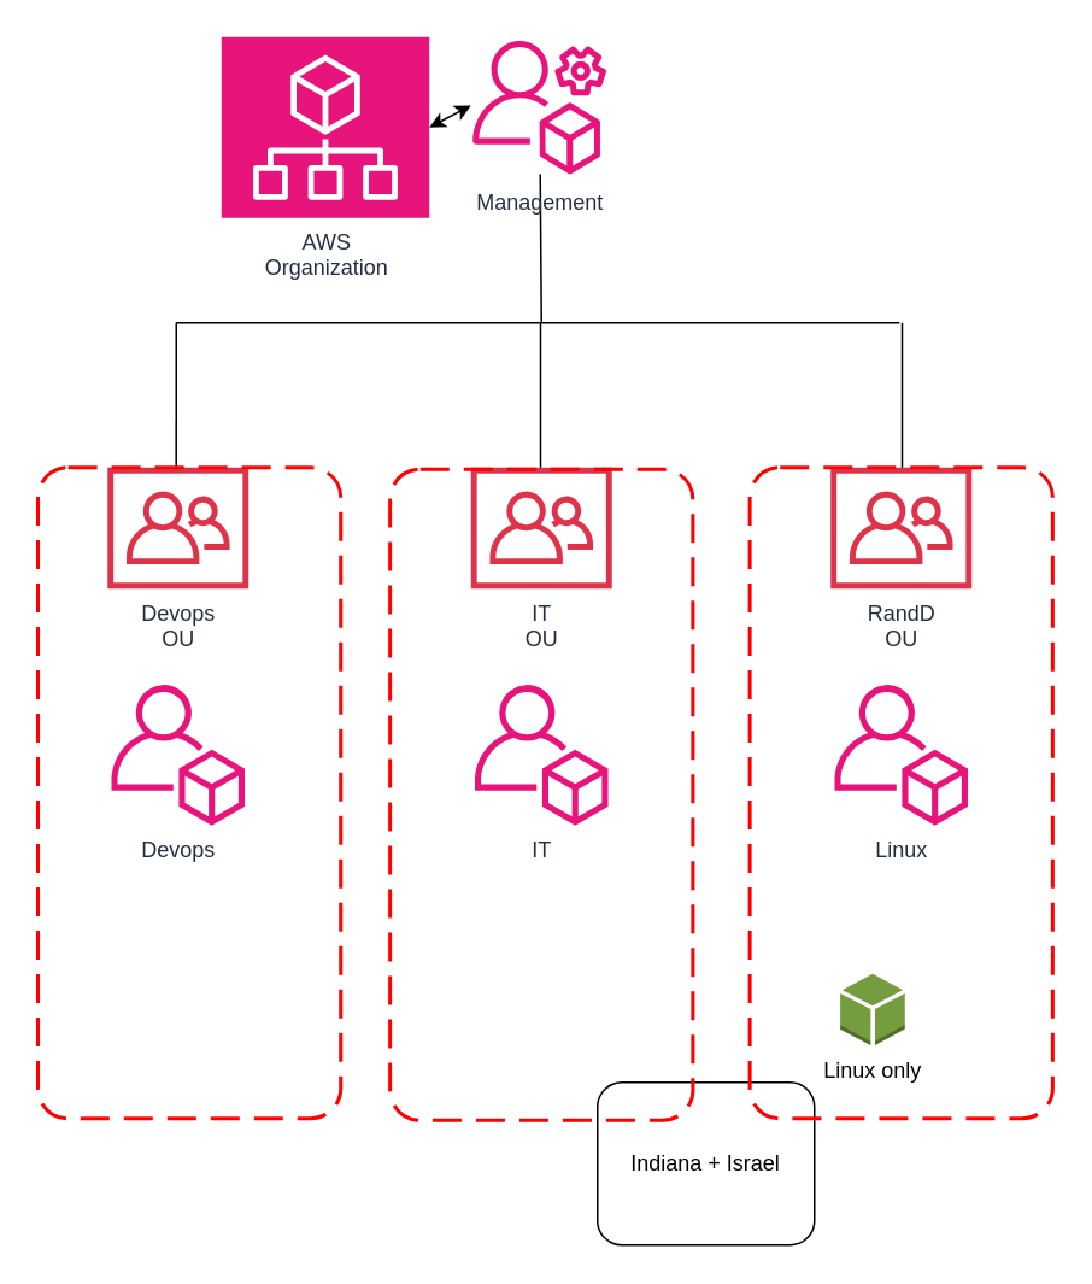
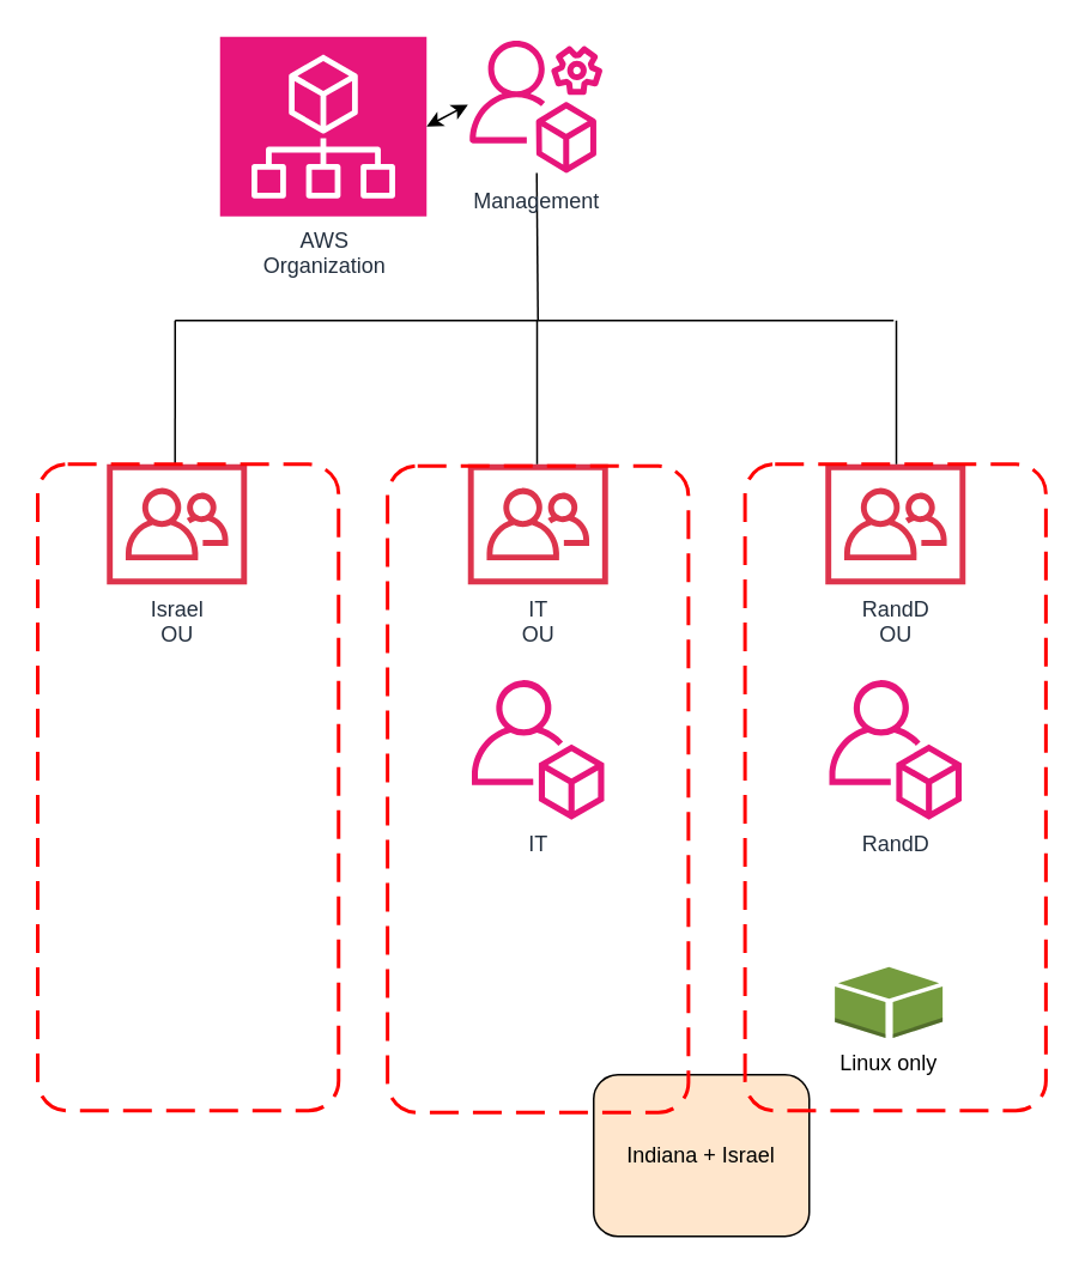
  <mxCell id="0" />
  <mxCell id="1" parent="0" />
- <mxCell id="2" value="Indiana + Israel" style="rounded=1;whiteSpace=wrap;html=1;" vertex="1" parent="1"><mxGeometry x="330" y="598" width="120" height="90" as="geometry" /></mxCell>
+ <mxCell id="2" value="Indiana + Israel" style="rounded=1;whiteSpace=wrap;html=1;fillColor=#ffe6cc;" vertex="1" parent="1"><mxGeometry x="330" y="598" width="120" height="90" as="geometry" /></mxCell>
  <mxCell id="3" value="AWS&lt;div&gt;Organization&lt;/div&gt;" style="sketch=0;points=[[0,0,0],[0.25,0,0],[0.5,0,0],[0.75,0,0],[1,0,0],[0,1,0],[0.25,1,0],[0.5,1,0],[0.75,1,0],[1,1,0],[0,0.25,0],[0,0.5,0],[0,0.75,0],[1,0.25,0],[1,0.5,0],[1,0.75,0]];points=[[0,0,0],[0.25,0,0],[0.5,0,0],[0.75,0,0],[1,0,0],[0,1,0],[0.25,1,0],[0.5,1,0],[0.75,1,0],[1,1,0],[0,0.25,0],[0,0.5,0],[0,0.75,0],[1,0.25,0],[1,0.5,0],[1,0.75,0]];outlineConnect=0;fontColor=#232F3E;fillColor=#E7157B;strokeColor=#ffffff;dashed=0;verticalLabelPosition=bottom;verticalAlign=top;align=center;html=1;fontSize=12;fontStyle=0;aspect=fixed;shape=mxgraph.aws4.resourceIcon;resIcon=mxgraph.aws4.organizations;" parent="1" vertex="1"><mxGeometry x="122" y="20" width="115" height="100" as="geometry" /></mxCell>
- <mxCell id="4" value="Devops" style="sketch=0;outlineConnect=0;fontColor=#232F3E;gradientColor=none;fillColor=#E7157B;strokeColor=none;dashed=0;verticalLabelPosition=bottom;verticalAlign=top;align=center;html=1;fontSize=12;fontStyle=0;aspect=fixed;pointerEvents=1;shape=mxgraph.aws4.organizations_account;" parent="1" vertex="1"><mxGeometry x="61" y="378" width="74" height="78" as="geometry" /></mxCell>
- <mxCell id="5" value="Linux" style="sketch=0;outlineConnect=0;fontColor=#232F3E;gradientColor=none;fillColor=#E7157B;strokeColor=none;dashed=0;verticalLabelPosition=bottom;verticalAlign=top;align=center;html=1;fontSize=12;fontStyle=0;aspect=fixed;pointerEvents=1;shape=mxgraph.aws4.organizations_account;" parent="1" vertex="1"><mxGeometry x="461" y="378" width="74" height="78" as="geometry" /></mxCell>
+ <mxCell id="5" value="RandD" style="sketch=0;outlineConnect=0;fontColor=#232F3E;gradientColor=none;fillColor=#E7157B;strokeColor=none;dashed=0;verticalLabelPosition=bottom;verticalAlign=top;align=center;html=1;fontSize=12;fontStyle=0;aspect=fixed;pointerEvents=1;shape=mxgraph.aws4.organizations_account;" parent="1" vertex="1"><mxGeometry x="461" y="378" width="74" height="78" as="geometry" /></mxCell>
  <mxCell id="6" value="IT" style="sketch=0;outlineConnect=0;fontColor=#232F3E;gradientColor=none;fillColor=#E7157B;strokeColor=none;dashed=0;verticalLabelPosition=bottom;verticalAlign=top;align=center;html=1;fontSize=12;fontStyle=0;aspect=fixed;pointerEvents=1;shape=mxgraph.aws4.organizations_account;" parent="1" vertex="1"><mxGeometry x="262" y="378" width="74" height="78" as="geometry" /></mxCell>
- <mxCell id="7" value="Devops&lt;div&gt;OU&lt;/div&gt;" style="sketch=0;outlineConnect=0;fontColor=#232F3E;gradientColor=none;fillColor=#DD344C;strokeColor=none;dashed=0;verticalLabelPosition=bottom;verticalAlign=top;align=center;html=1;fontSize=12;fontStyle=0;aspect=fixed;pointerEvents=1;shape=mxgraph.aws4.organizations_organizational_unit;" parent="1" vertex="1"><mxGeometry x="59" y="258" width="78" height="67" as="geometry" /></mxCell>
+ <mxCell id="7" value="Israel&lt;div&gt;OU&lt;/div&gt;" style="sketch=0;outlineConnect=0;fontColor=#232F3E;gradientColor=none;fillColor=#DD344C;strokeColor=none;dashed=0;verticalLabelPosition=bottom;verticalAlign=top;align=center;html=1;fontSize=12;fontStyle=0;aspect=fixed;pointerEvents=1;shape=mxgraph.aws4.organizations_organizational_unit;" parent="1" vertex="1"><mxGeometry x="59" y="258" width="78" height="67" as="geometry" /></mxCell>
  <mxCell id="8" value="IT&lt;div&gt;OU&lt;/div&gt;" style="sketch=0;outlineConnect=0;fontColor=#232F3E;gradientColor=none;fillColor=#DD344C;strokeColor=none;dashed=0;verticalLabelPosition=bottom;verticalAlign=top;align=center;html=1;fontSize=12;fontStyle=0;aspect=fixed;pointerEvents=1;shape=mxgraph.aws4.organizations_organizational_unit;" parent="1" vertex="1"><mxGeometry x="260" y="258" width="78" height="67" as="geometry" /></mxCell>
  <mxCell id="9" value="RandD&lt;div&gt;OU&lt;/div&gt;" style="sketch=0;outlineConnect=0;fontColor=#232F3E;gradientColor=none;fillColor=#DD344C;strokeColor=none;dashed=0;verticalLabelPosition=bottom;verticalAlign=top;align=center;html=1;fontSize=12;fontStyle=0;aspect=fixed;pointerEvents=1;shape=mxgraph.aws4.organizations_organizational_unit;" parent="1" vertex="1"><mxGeometry x="459" y="258" width="78" height="67" as="geometry" /></mxCell>
  <mxCell id="10" value="" style="endArrow=classic;startArrow=classic;html=1;rounded=0;exitX=1;exitY=0.5;exitDx=0;exitDy=0;exitPerimeter=0;" parent="1" source="3" edge="1"><mxGeometry width="50" height="50" relative="1" as="geometry"><mxPoint x="90" y="57" as="sourcePoint" /><mxPoint x="260" y="57.788" as="targetPoint" /></mxGeometry></mxCell>
  <mxCell id="11" value="" style="endArrow=none;html=1;rounded=0;" parent="1" edge="1"><mxGeometry width="50" height="50" relative="1" as="geometry"><mxPoint x="97" y="178" as="sourcePoint" /><mxPoint x="497" y="178" as="targetPoint" /></mxGeometry></mxCell>
  <mxCell id="12" value="" style="endArrow=none;html=1;rounded=0;exitX=0.474;exitY=-0.001;exitDx=0;exitDy=0;exitPerimeter=0;" parent="1" edge="1"><mxGeometry width="50" height="50" relative="1" as="geometry"><mxPoint x="96.972" y="257.996" as="sourcePoint" /><mxPoint x="97" y="178" as="targetPoint" /></mxGeometry></mxCell>
  <mxCell id="13" value="" style="endArrow=none;html=1;rounded=0;exitX=0.474;exitY=-0.001;exitDx=0;exitDy=0;exitPerimeter=0;" parent="1" edge="1"><mxGeometry width="50" height="50" relative="1" as="geometry"><mxPoint x="498.5" y="258" as="sourcePoint" /><mxPoint x="498.5" y="178" as="targetPoint" /></mxGeometry></mxCell>
  <mxCell id="14" value="" style="endArrow=none;html=1;rounded=0;exitX=0.474;exitY=-0.001;exitDx=0;exitDy=0;exitPerimeter=0;" parent="1" edge="1"><mxGeometry width="50" height="50" relative="1" as="geometry"><mxPoint x="298.5" y="258" as="sourcePoint" /><mxPoint x="298.5" y="178" as="targetPoint" /></mxGeometry></mxCell>
  <mxCell id="15" value="" style="endArrow=none;html=1;rounded=0;" parent="1" target="19" edge="1"><mxGeometry width="50" height="50" relative="1" as="geometry"><mxPoint x="299" y="178" as="sourcePoint" /><mxPoint x="300" y="138" as="targetPoint" /></mxGeometry></mxCell>
  <mxCell id="16" value="" style="rounded=1;arcSize=10;dashed=1;strokeColor=#ff0000;fillColor=none;gradientColor=none;dashPattern=8 4;strokeWidth=2;" parent="1" vertex="1"><mxGeometry x="20.5" y="258" width="167.5" height="360" as="geometry" /></mxCell>
  <mxCell id="17" value="" style="rounded=1;arcSize=10;dashed=1;strokeColor=#ff0000;fillColor=none;gradientColor=none;dashPattern=8 4;strokeWidth=2;" parent="1" vertex="1"><mxGeometry x="215.25" y="259" width="167.5" height="360" as="geometry" /></mxCell>
  <mxCell id="18" value="" style="rounded=1;arcSize=10;dashed=1;strokeColor=#ff0000;fillColor=none;gradientColor=none;dashPattern=8 4;strokeWidth=2;" parent="1" vertex="1"><mxGeometry x="414.25" y="258" width="167.5" height="360" as="geometry" /></mxCell>
  <mxCell id="19" value="Management" style="sketch=0;outlineConnect=0;fontColor=#232F3E;gradientColor=none;fillColor=#E7157B;strokeColor=none;dashed=0;verticalLabelPosition=bottom;verticalAlign=top;align=center;html=1;fontSize=12;fontStyle=0;aspect=fixed;pointerEvents=1;shape=mxgraph.aws4.organizations_management_account;" parent="1" vertex="1"><mxGeometry x="261" y="20" width="74" height="78" as="geometry" /></mxCell>
- <mxCell id="20" value="Linux only" style="outlineConnect=0;dashed=0;verticalLabelPosition=bottom;verticalAlign=top;align=center;html=1;shape=mxgraph.aws3.resources;fillColor=#759C3E;gradientColor=none;" vertex="1" parent="1"><mxGeometry x="464.25" y="538" width="35.75" height="39.5" as="geometry" /></mxCell>
+ <mxCell id="20" value="Linux only" style="outlineConnect=0;dashed=0;verticalLabelPosition=bottom;verticalAlign=top;align=center;html=1;shape=mxgraph.aws3.resources;fillColor=#759C3E;gradientColor=none;" vertex="1" parent="1"><mxGeometry x="464.25" y="538" width="60" height="39.5" as="geometry" /></mxCell>
